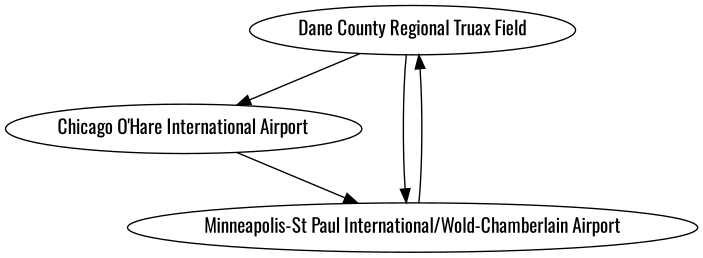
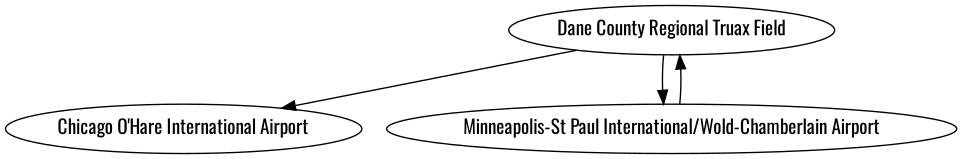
  digraph {
    fontname=Oswald
    node [country="United States" fontname=Oswald]
    edge [airlines=DL fontname=Oswald weight=227.83837012007174]
    n1 [city=Madison label="Dane County Regional Truax Field"]
    n2 [city=Chicago label="Chicago O'Hare International Airport"]
    n3 [city=Minneapolis label="Minneapolis-St Paul International/Wold-Chamberlain Airport"]
    n1 -> n2 [airlines="AA,UA,US" weight=108.48635335854897]
    n1 -> n3
-   n2 -> n3 [airlines="AA,DL,NK,UA,US" weight=334.148976491942]
    n3 -> n1
  }
